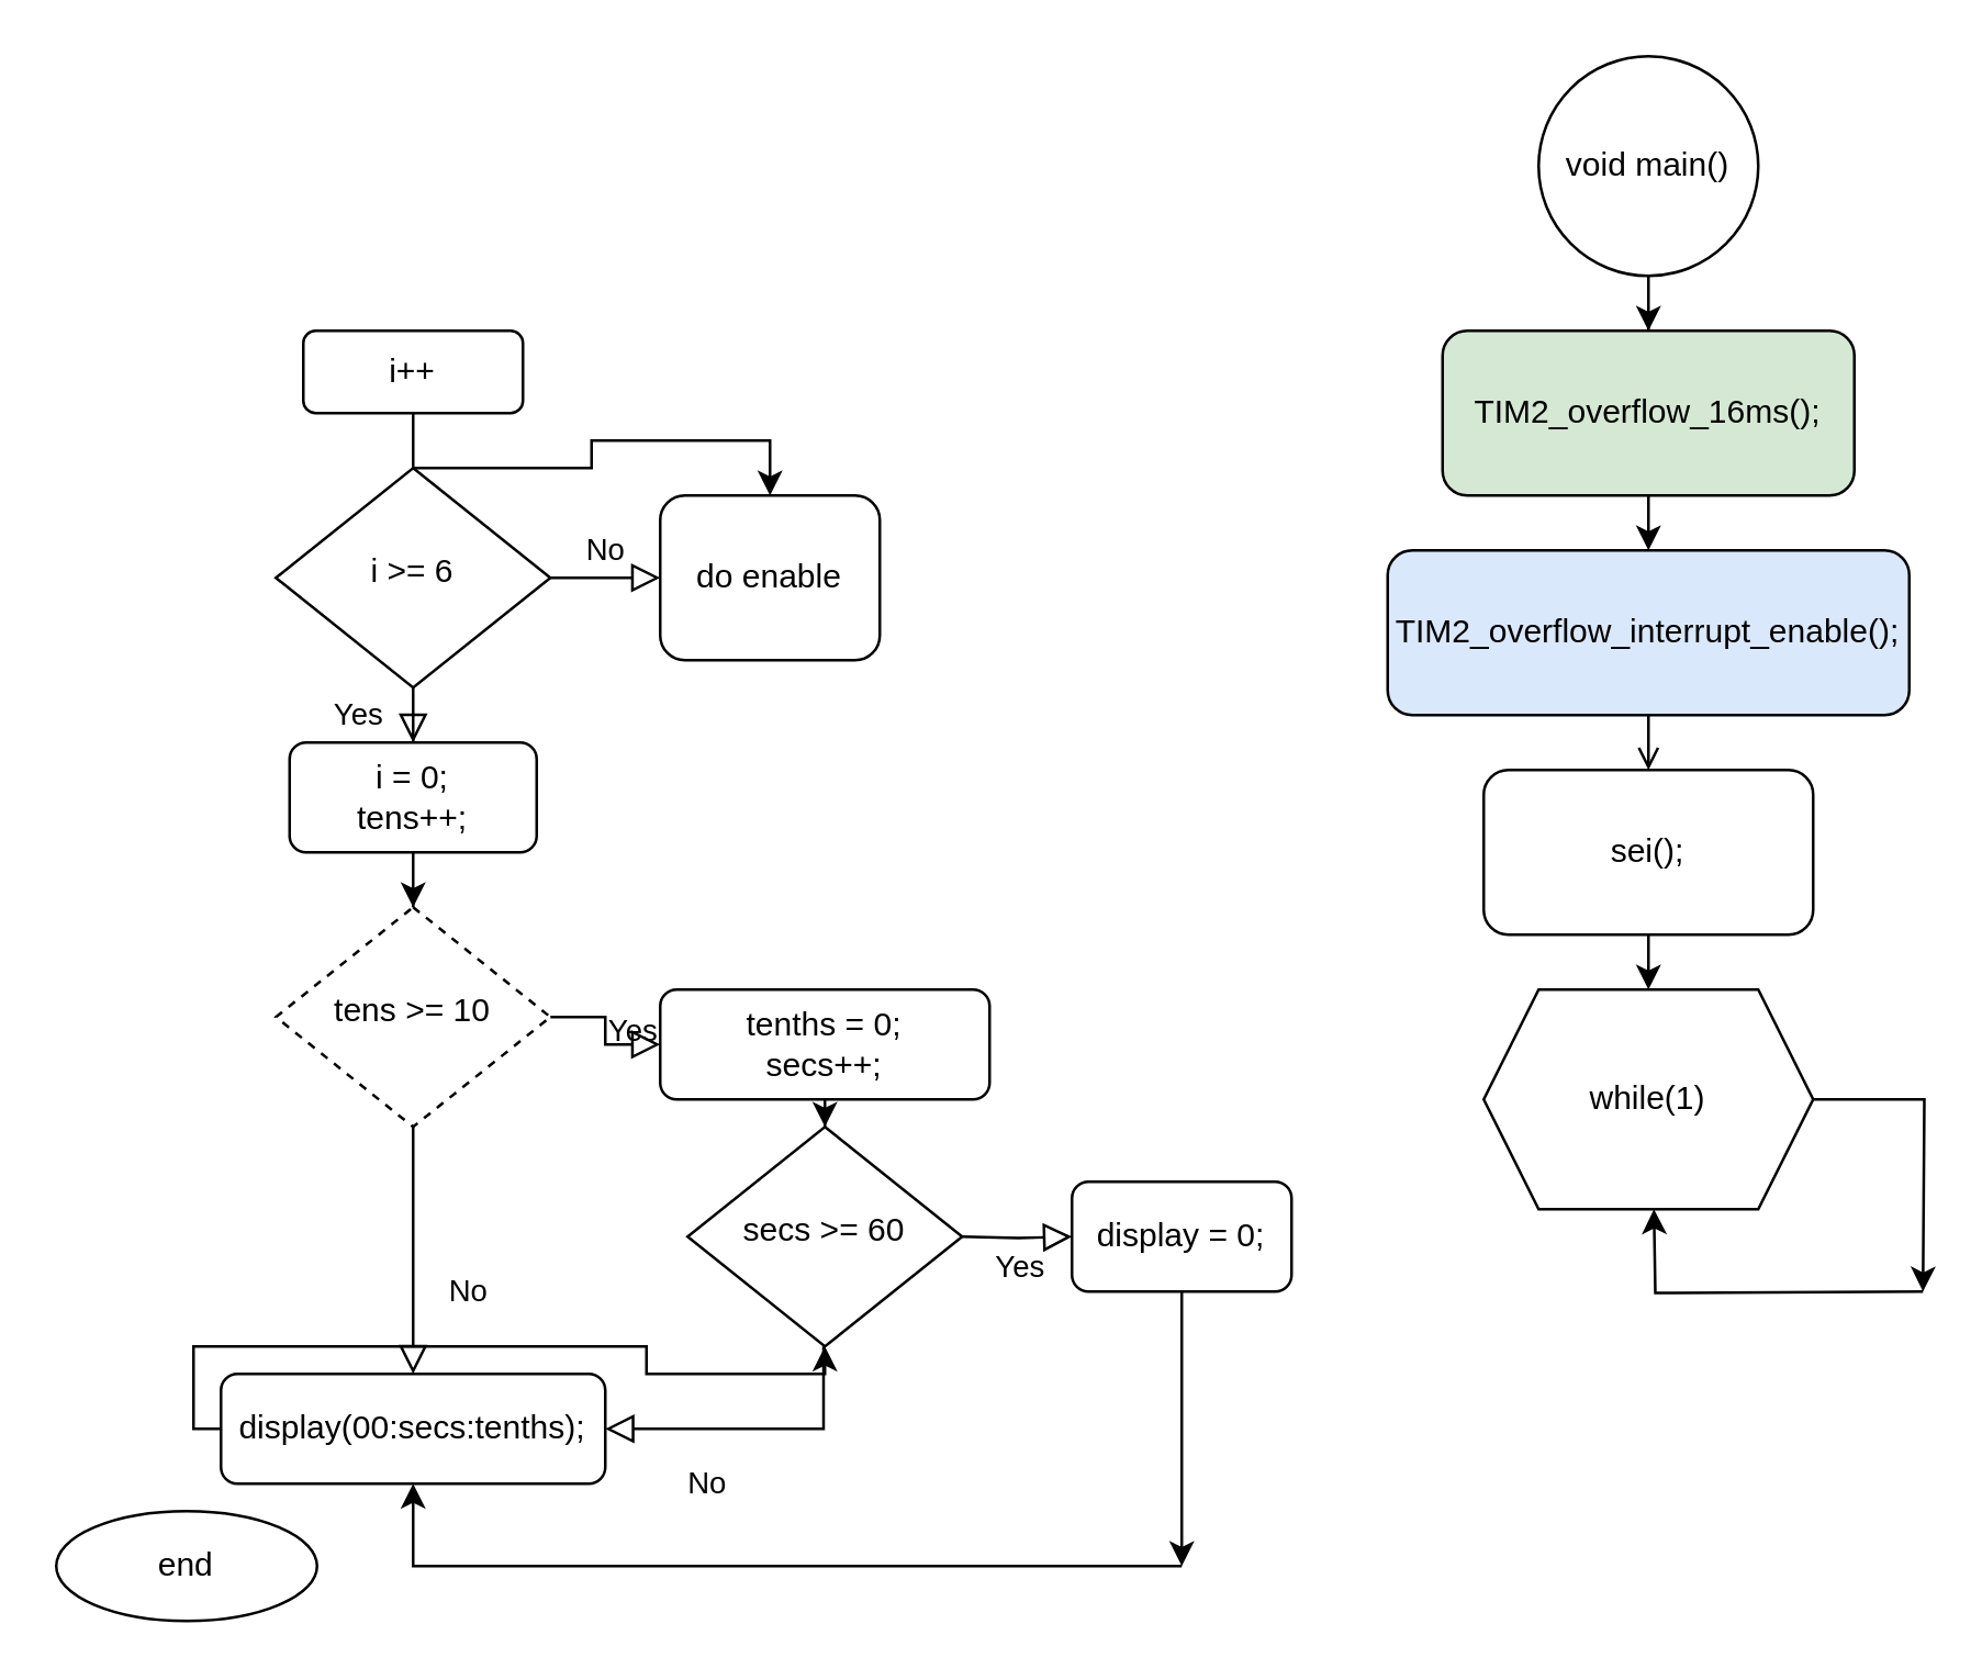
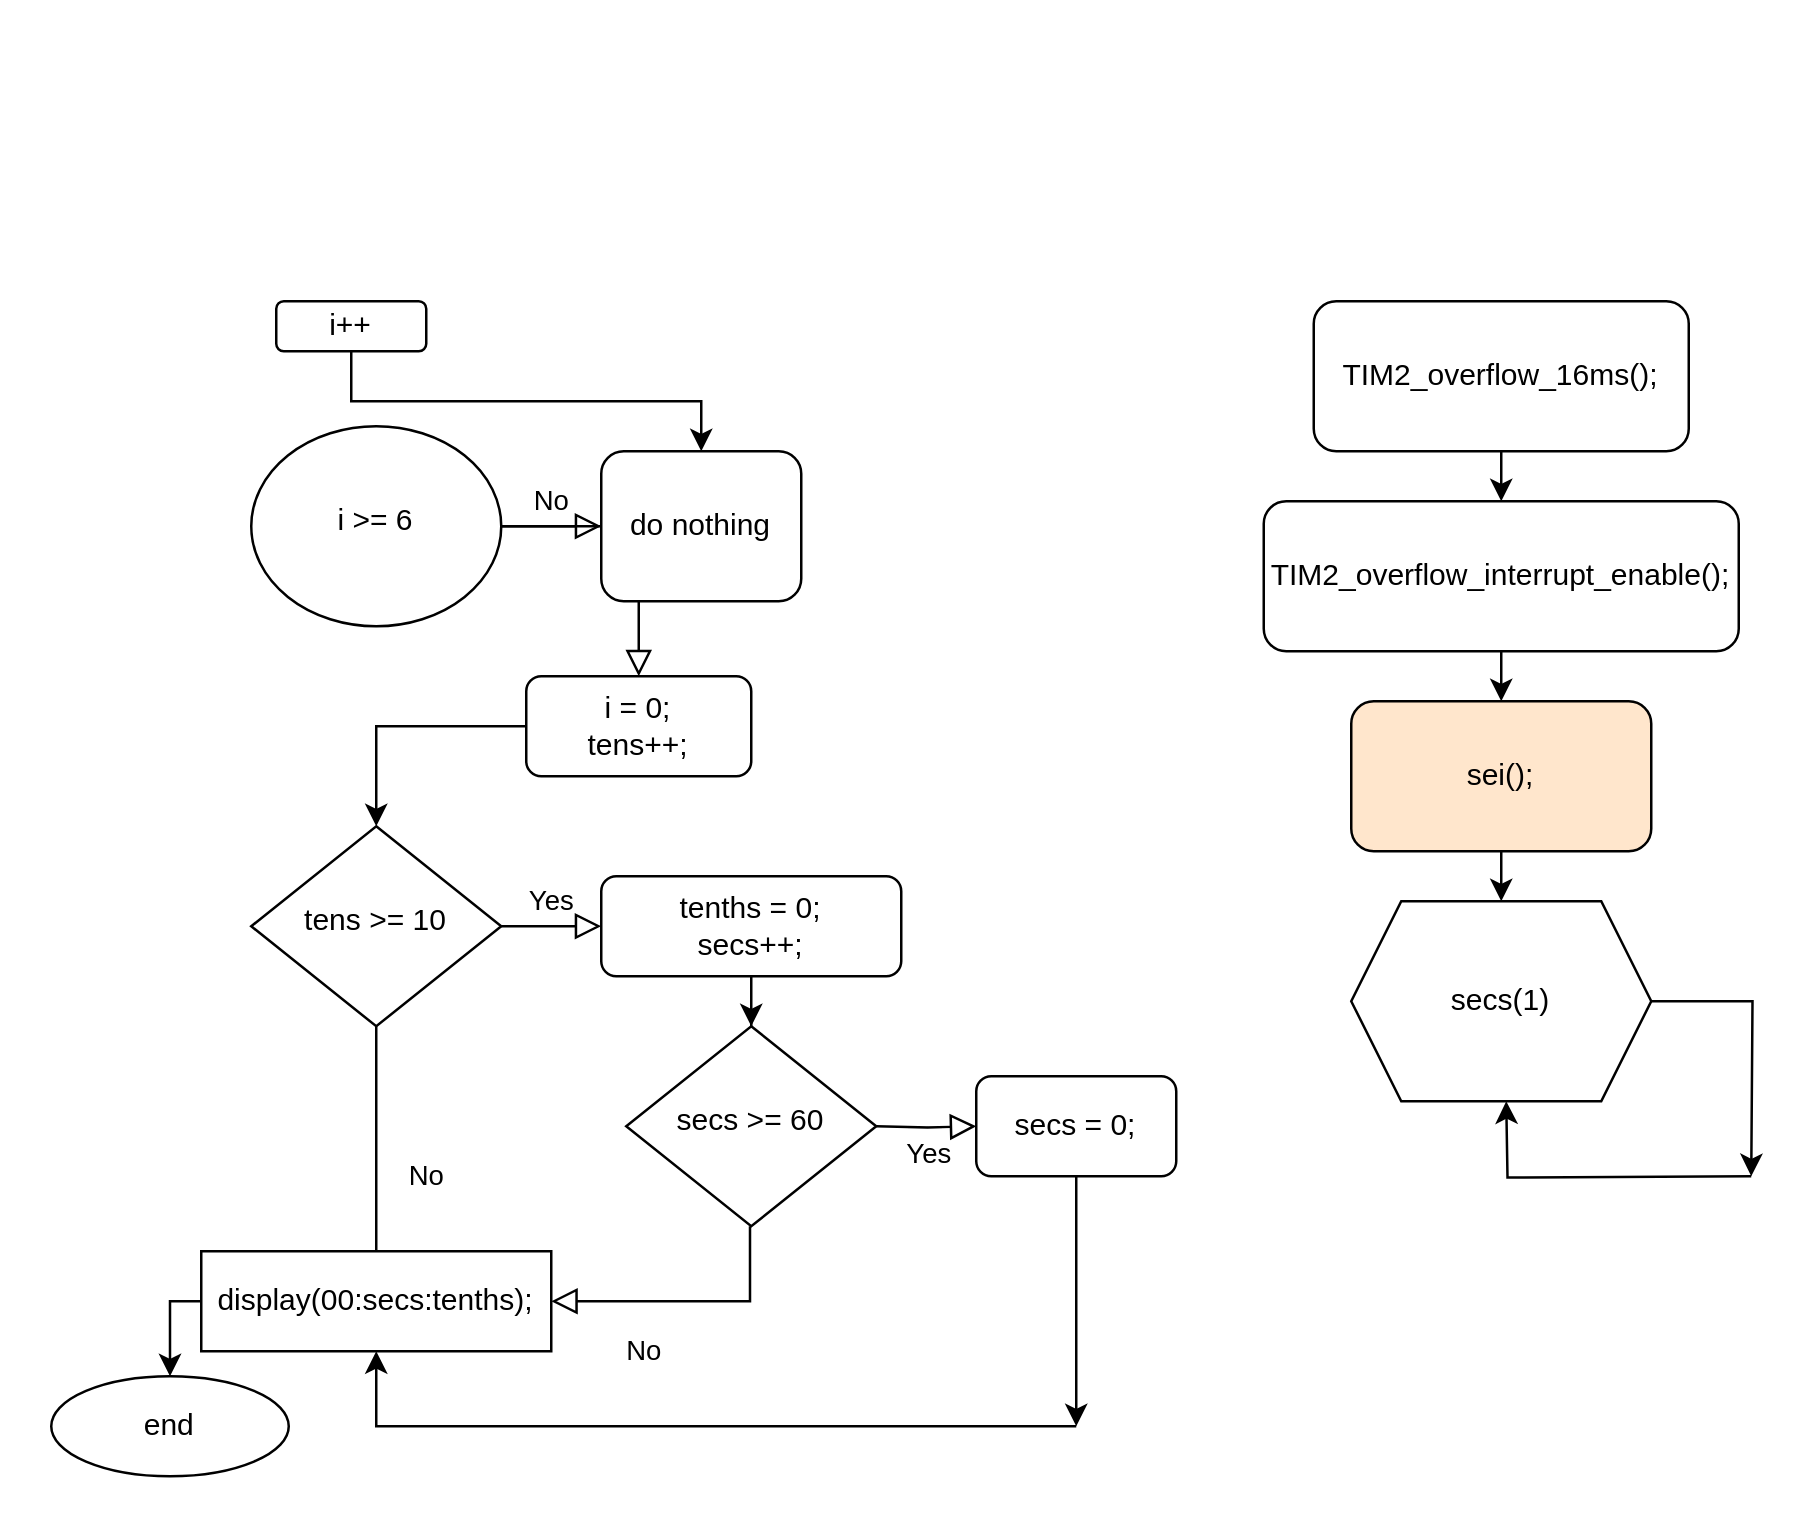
  <mxCell id="0" />
  <mxCell id="1" parent="0" />
  <mxCell id="2" value="Yes" style="rounded=0;html=1;jettySize=auto;orthogonalLoop=1;fontSize=11;endArrow=block;endFill=0;endSize=8;strokeWidth=1;shadow=0;labelBackgroundColor=none;edgeStyle=orthogonalEdgeStyle;" parent="1" source="4" target="24" edge="1"><mxGeometry y="20" relative="1" as="geometry"><mxPoint as="offset" /><mxPoint x="150" y="300" as="targetPoint" /></mxGeometry></mxCell>
  <mxCell id="3" value="No" style="edgeStyle=orthogonalEdgeStyle;rounded=0;html=1;jettySize=auto;orthogonalLoop=1;fontSize=11;endArrow=block;endFill=0;endSize=8;strokeWidth=1;shadow=0;labelBackgroundColor=none;" parent="1" source="4" edge="1"><mxGeometry y="10" relative="1" as="geometry"><mxPoint as="offset" /><mxPoint x="240" y="210" as="targetPoint" /><Array as="points"><mxPoint x="230" y="210" /><mxPoint x="230" y="210" /></Array></mxGeometry></mxCell>
- <mxCell id="4" value="i &amp;gt;= 6" style="rhombus;whiteSpace=wrap;html=1;shadow=0;fontFamily=Helvetica;fontSize=12;align=center;strokeWidth=1;spacing=6;spacingTop=-4;" parent="1" vertex="1"><mxGeometry x="100" y="170" width="100" height="80" as="geometry" /></mxCell>
- <mxCell id="5" value="No" style="rounded=0;html=1;jettySize=auto;orthogonalLoop=1;fontSize=11;endArrow=block;endFill=0;endSize=8;strokeWidth=1;shadow=0;labelBackgroundColor=none;edgeStyle=orthogonalEdgeStyle;" parent="1" source="7" target="8" edge="1"><mxGeometry x="0.333" y="20" relative="1" as="geometry"><mxPoint as="offset" /></mxGeometry></mxCell>
+ <mxCell id="4" value="i &amp;gt;= 6" style="ellipse;whiteSpace=wrap;html=1;shadow=0;fontFamily=Helvetica;fontSize=12;align=center;strokeWidth=1;spacing=6;spacingTop=-4;" parent="1" vertex="1"><mxGeometry x="100" y="170" width="100" height="80" as="geometry" /></mxCell>
+ <mxCell id="5" value="No" style="rounded=0;html=1;jettySize=auto;orthogonalLoop=1;fontSize=11;endArrow=none;endFill=0;endSize=8;strokeWidth=1;shadow=0;labelBackgroundColor=none;edgeStyle=orthogonalEdgeStyle;" parent="1" source="7" target="8" edge="1"><mxGeometry x="0.333" y="20" relative="1" as="geometry"><mxPoint as="offset" /></mxGeometry></mxCell>
  <mxCell id="6" value="Yes" style="edgeStyle=orthogonalEdgeStyle;rounded=0;html=1;jettySize=auto;orthogonalLoop=1;fontSize=11;endArrow=block;endFill=0;endSize=8;strokeWidth=1;shadow=0;labelBackgroundColor=none;" parent="1" source="7" target="10" edge="1"><mxGeometry y="10" relative="1" as="geometry"><mxPoint as="offset" /></mxGeometry></mxCell>
- <mxCell id="7" value="tens &amp;gt;= 10" style="rhombus;whiteSpace=wrap;html=1;shadow=0;fontFamily=Helvetica;fontSize=12;align=center;strokeWidth=1;spacing=6;spacingTop=-4;dashed=1;" parent="1" vertex="1"><mxGeometry x="100" y="330" width="100" height="80" as="geometry" /></mxCell>
- <mxCell id="8" value="display(00:secs:tenths);" style="rounded=1;whiteSpace=wrap;html=1;fontSize=12;glass=0;strokeWidth=1;shadow=0;" parent="1" vertex="1"><mxGeometry x="80" y="500" width="140" height="40" as="geometry" /></mxCell>
+ <mxCell id="7" value="tens &amp;gt;= 10" style="rhombus;whiteSpace=wrap;html=1;shadow=0;fontFamily=Helvetica;fontSize=12;align=center;strokeWidth=1;spacing=6;spacingTop=-4;" parent="1" vertex="1"><mxGeometry x="100" y="330" width="100" height="80" as="geometry" /></mxCell>
+ <mxCell id="8" value="display(00:secs:tenths);" style="whiteSpace=wrap;html=1;fontSize=12;glass=0;strokeWidth=1;shadow=0;rounded=0;" parent="1" vertex="1"><mxGeometry x="80" y="500" width="140" height="40" as="geometry" /></mxCell>
  <mxCell id="9" style="edgeStyle=orthogonalEdgeStyle;rounded=0;orthogonalLoop=1;jettySize=auto;html=1;exitX=0.5;exitY=1;exitDx=0;exitDy=0;" edge="1" parent="1" source="10" target="25"><mxGeometry relative="1" as="geometry" /></mxCell>
- <mxCell id="10" value="tenths = 0;&lt;br&gt;secs++;" style="rounded=1;whiteSpace=wrap;html=1;fontSize=12;glass=0;strokeWidth=1;shadow=0;" parent="1" vertex="1"><mxGeometry x="240" y="360" width="120" height="40" as="geometry" /></mxCell>
+ <mxCell id="10" value="tenths = 0;&lt;br&gt;secs++;" style="rounded=1;whiteSpace=wrap;html=1;fontSize=12;glass=0;strokeWidth=1;shadow=0;" parent="1" vertex="1"><mxGeometry x="240" y="350" width="120" height="40" as="geometry" /></mxCell>
  <mxCell id="11" style="edgeStyle=orthogonalEdgeStyle;rounded=0;orthogonalLoop=1;jettySize=auto;html=1;exitX=0.5;exitY=1;exitDx=0;exitDy=0;entryX=0.5;entryY=0;entryDx=0;entryDy=0;" edge="1" parent="1" source="12" target="16"><mxGeometry relative="1" as="geometry" /></mxCell>
- <mxCell id="12" value="&lt;div&gt;TIM2_overflow_16ms();&lt;/div&gt;" style="rounded=1;whiteSpace=wrap;html=1;fillColor=#d5e8d4;" vertex="1" parent="1"><mxGeometry x="525" y="120" width="150" height="60" as="geometry" /></mxCell>
- <mxCell id="13" style="edgeStyle=orthogonalEdgeStyle;rounded=0;orthogonalLoop=1;jettySize=auto;html=1;" edge="1" parent="1" source="14" target="12"><mxGeometry relative="1" as="geometry" /></mxCell>
- <mxCell id="14" value="void main()" style="ellipse;whiteSpace=wrap;html=1;aspect=fixed;" vertex="1" parent="1"><mxGeometry x="560" y="20" width="80" height="80" as="geometry" /></mxCell>
- <mxCell id="15" style="edgeStyle=orthogonalEdgeStyle;rounded=0;orthogonalLoop=1;jettySize=auto;html=1;exitX=0.5;exitY=1;exitDx=0;exitDy=0;entryX=0.5;entryY=0;entryDx=0;entryDy=0;endArrow=open;" edge="1" parent="1" source="16" target="18"><mxGeometry relative="1" as="geometry" /></mxCell>
- <mxCell id="16" value="&lt;span&gt;TIM2_overflow_interrupt_enable();&lt;/span&gt;" style="rounded=1;whiteSpace=wrap;html=1;fillColor=#dae8fc;" vertex="1" parent="1"><mxGeometry x="505" y="200" width="190" height="60" as="geometry" /></mxCell>
+ <mxCell id="12" value="&lt;div&gt;TIM2_overflow_16ms();&lt;/div&gt;" style="rounded=1;whiteSpace=wrap;html=1;" vertex="1" parent="1"><mxGeometry x="525" y="120" width="150" height="60" as="geometry" /></mxCell>
+ <mxCell id="15" style="edgeStyle=orthogonalEdgeStyle;rounded=0;orthogonalLoop=1;jettySize=auto;html=1;exitX=0.5;exitY=1;exitDx=0;exitDy=0;entryX=0.5;entryY=0;entryDx=0;entryDy=0;" edge="1" parent="1" source="16" target="18"><mxGeometry relative="1" as="geometry" /></mxCell>
+ <mxCell id="16" value="&lt;span&gt;TIM2_overflow_interrupt_enable();&lt;/span&gt;" style="rounded=1;whiteSpace=wrap;html=1;" vertex="1" parent="1"><mxGeometry x="505" y="200" width="190" height="60" as="geometry" /></mxCell>
  <mxCell id="17" style="edgeStyle=orthogonalEdgeStyle;rounded=0;orthogonalLoop=1;jettySize=auto;html=1;exitX=0.5;exitY=1;exitDx=0;exitDy=0;entryX=0.5;entryY=0;entryDx=0;entryDy=0;" edge="1" parent="1" source="18"><mxGeometry relative="1" as="geometry"><mxPoint x="600" y="360" as="targetPoint" /></mxGeometry></mxCell>
- <mxCell id="18" value="sei();" style="rounded=1;whiteSpace=wrap;html=1;" vertex="1" parent="1"><mxGeometry x="540" y="280" width="120" height="60" as="geometry" /></mxCell>
+ <mxCell id="18" value="sei();" style="rounded=1;whiteSpace=wrap;html=1;fillColor=#ffe6cc;" vertex="1" parent="1"><mxGeometry x="540" y="280" width="120" height="60" as="geometry" /></mxCell>
  <mxCell id="19" style="edgeStyle=orthogonalEdgeStyle;rounded=0;orthogonalLoop=1;jettySize=auto;html=1;" edge="1" parent="1"><mxGeometry relative="1" as="geometry"><mxPoint x="630" y="390" as="sourcePoint" /><mxPoint x="630" y="410" as="targetPoint" /></mxGeometry></mxCell>
  <mxCell id="20" style="edgeStyle=orthogonalEdgeStyle;rounded=0;orthogonalLoop=1;jettySize=auto;html=1;exitX=0.5;exitY=1;exitDx=0;exitDy=0;" edge="1" parent="1" source="21" target="22"><mxGeometry relative="1" as="geometry" /></mxCell>
- <mxCell id="21" value="i++" style="rounded=1;whiteSpace=wrap;html=1;" vertex="1" parent="1"><mxGeometry x="110" y="120" width="80" height="30" as="geometry" /></mxCell>
- <mxCell id="22" value="do enable" style="rounded=1;whiteSpace=wrap;html=1;" vertex="1" parent="1"><mxGeometry x="240" y="180" width="80" height="60" as="geometry" /></mxCell>
+ <mxCell id="21" value="i++" style="rounded=1;whiteSpace=wrap;html=1;" vertex="1" parent="1"><mxGeometry x="110" y="120" width="60" height="20" as="geometry" /></mxCell>
+ <mxCell id="22" value="do nothing" style="rounded=1;whiteSpace=wrap;html=1;" vertex="1" parent="1"><mxGeometry x="240" y="180" width="80" height="60" as="geometry" /></mxCell>
  <mxCell id="23" style="edgeStyle=orthogonalEdgeStyle;rounded=0;orthogonalLoop=1;jettySize=auto;html=1;" edge="1" parent="1" source="24" target="7"><mxGeometry relative="1" as="geometry" /></mxCell>
- <mxCell id="24" value="i = 0;&lt;br&gt;tens++;" style="rounded=1;whiteSpace=wrap;html=1;" vertex="1" parent="1"><mxGeometry x="105" y="270" width="90" height="40" as="geometry" /></mxCell>
+ <mxCell id="24" value="i = 0;&lt;br&gt;tens++;" style="rounded=1;whiteSpace=wrap;html=1;" vertex="1" parent="1"><mxGeometry x="210" y="270" width="90" height="40" as="geometry" /></mxCell>
  <mxCell id="25" value="secs &amp;gt;= 60" style="rhombus;whiteSpace=wrap;html=1;shadow=0;fontFamily=Helvetica;fontSize=12;align=center;strokeWidth=1;spacing=6;spacingTop=-4;" vertex="1" parent="1"><mxGeometry x="250" y="410" width="100" height="80" as="geometry" /></mxCell>
  <mxCell id="26" value="No" style="rounded=0;html=1;jettySize=auto;orthogonalLoop=1;fontSize=11;endArrow=block;endFill=0;endSize=8;strokeWidth=1;shadow=0;labelBackgroundColor=none;edgeStyle=orthogonalEdgeStyle;entryX=1;entryY=0.5;entryDx=0;entryDy=0;" edge="1" parent="1" target="8"><mxGeometry x="0.333" y="20" relative="1" as="geometry"><mxPoint as="offset" /><mxPoint x="299.5" y="490" as="sourcePoint" /><mxPoint x="299.5" y="530" as="targetPoint" /><Array as="points"><mxPoint x="300" y="520" /></Array></mxGeometry></mxCell>
  <mxCell id="27" value="Yes" style="edgeStyle=orthogonalEdgeStyle;rounded=0;html=1;jettySize=auto;orthogonalLoop=1;fontSize=11;endArrow=block;endFill=0;endSize=8;strokeWidth=1;shadow=0;labelBackgroundColor=none;" edge="1" parent="1"><mxGeometry y="10" relative="1" as="geometry"><mxPoint as="offset" /><mxPoint x="350" y="450" as="sourcePoint" /><mxPoint x="390" y="450" as="targetPoint" /></mxGeometry></mxCell>
  <mxCell id="28" style="edgeStyle=orthogonalEdgeStyle;rounded=0;orthogonalLoop=1;jettySize=auto;html=1;" edge="1" parent="1" source="29"><mxGeometry relative="1" as="geometry"><mxPoint x="430" y="570" as="targetPoint" /></mxGeometry></mxCell>
- <mxCell id="29" value="display = 0;" style="rounded=1;whiteSpace=wrap;html=1;fontSize=12;glass=0;strokeWidth=1;shadow=0;" vertex="1" parent="1"><mxGeometry x="390" y="430" width="80" height="40" as="geometry" /></mxCell>
+ <mxCell id="29" value="secs = 0;" style="rounded=1;whiteSpace=wrap;html=1;fontSize=12;glass=0;strokeWidth=1;shadow=0;" vertex="1" parent="1"><mxGeometry x="390" y="430" width="80" height="40" as="geometry" /></mxCell>
  <mxCell id="30" value="" style="endArrow=classic;html=1;rounded=0;edgeStyle=orthogonalEdgeStyle;entryX=0.5;entryY=1;entryDx=0;entryDy=0;" edge="1" parent="1" target="8"><mxGeometry width="50" height="50" relative="1" as="geometry"><mxPoint x="430" y="570" as="sourcePoint" /><mxPoint x="150" y="590" as="targetPoint" /><Array as="points"><mxPoint x="430" y="570" /><mxPoint x="150" y="570" /></Array></mxGeometry></mxCell>
  <mxCell id="31" style="edgeStyle=orthogonalEdgeStyle;rounded=0;orthogonalLoop=1;jettySize=auto;html=1;" edge="1" parent="1" source="32"><mxGeometry relative="1" as="geometry"><mxPoint x="700" y="470" as="targetPoint" /></mxGeometry></mxCell>
- <mxCell id="32" value="while(1)" style="shape=hexagon;perimeter=hexagonPerimeter2;whiteSpace=wrap;html=1;fixedSize=1;" vertex="1" parent="1"><mxGeometry x="540" y="360" width="120" height="80" as="geometry" /></mxCell>
+ <mxCell id="32" value="secs(1)" style="shape=hexagon;perimeter=hexagonPerimeter2;whiteSpace=wrap;html=1;fixedSize=1;" vertex="1" parent="1"><mxGeometry x="540" y="360" width="120" height="80" as="geometry" /></mxCell>
  <mxCell id="33" value="" style="endArrow=classic;html=1;rounded=0;edgeStyle=orthogonalEdgeStyle;" edge="1" parent="1"><mxGeometry width="50" height="50" relative="1" as="geometry"><mxPoint x="700" y="470" as="sourcePoint" /><mxPoint x="602" y="440" as="targetPoint" /></mxGeometry></mxCell>
- <mxCell id="34" value="" style="endArrow=classic;html=1;rounded=0;edgeStyle=orthogonalEdgeStyle;exitX=0;exitY=0.5;exitDx=0;exitDy=0;" edge="1" parent="1" source="8" target="25"><mxGeometry width="50" height="50" relative="1" as="geometry"><mxPoint x="350" y="520" as="sourcePoint" /><mxPoint x="40" y="560" as="targetPoint" /></mxGeometry></mxCell>
+ <mxCell id="34" value="" style="endArrow=classic;html=1;rounded=0;edgeStyle=orthogonalEdgeStyle;exitX=0;exitY=0.5;exitDx=0;exitDy=0;" edge="1" parent="1" source="8" target="35"><mxGeometry width="50" height="50" relative="1" as="geometry"><mxPoint x="350" y="520" as="sourcePoint" /><mxPoint x="40" y="560" as="targetPoint" /></mxGeometry></mxCell>
  <mxCell id="35" value="end" style="ellipse;whiteSpace=wrap;html=1;" vertex="1" parent="1"><mxGeometry x="20" y="550" width="95" height="40" as="geometry" /></mxCell>
